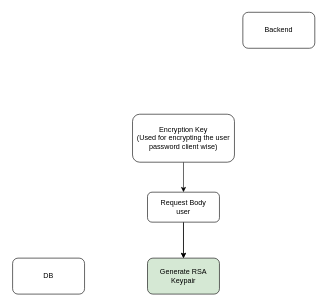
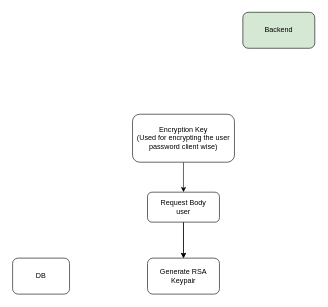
  <mxCell id="0" />
  <mxCell id="1" parent="0" />
- <mxCell id="2" value="Backend" style="rounded=1;whiteSpace=wrap;html=1;" vertex="1" parent="1"><mxGeometry x="404" y="20" width="120" height="60" as="geometry" /></mxCell>
+ <mxCell id="2" value="Backend" style="rounded=1;whiteSpace=wrap;html=1;fillColor=#d5e8d4;" vertex="1" parent="1"><mxGeometry x="404" y="20" width="120" height="60" as="geometry" /></mxCell>
  <mxCell id="3" style="edgeStyle=orthogonalEdgeStyle;rounded=0;orthogonalLoop=1;jettySize=auto;html=1;" edge="1" parent="1" source="4" target="8"><mxGeometry relative="1" as="geometry" /></mxCell>
  <mxCell id="4" value="&lt;div&gt;Encryption Key&lt;/div&gt;&lt;div&gt;(Used for encrypting the user password client wise)&lt;br&gt;&lt;/div&gt;" style="rounded=1;whiteSpace=wrap;html=1;" vertex="1" parent="1"><mxGeometry x="220" y="190" width="170" height="80" as="geometry" /></mxCell>
- <mxCell id="5" value="DB" style="rounded=1;whiteSpace=wrap;html=1;" vertex="1" parent="1"><mxGeometry x="20" y="430" width="120" height="60" as="geometry" /></mxCell>
+ <mxCell id="5" value="DB" style="rounded=1;whiteSpace=wrap;html=1;" vertex="1" parent="1"><mxGeometry x="20" y="430" width="95" height="60" as="geometry" /></mxCell>
  <mxCell id="6" value="" style="edgeStyle=orthogonalEdgeStyle;rounded=0;orthogonalLoop=1;jettySize=auto;html=1;" edge="1" parent="1" source="8" target="9"><mxGeometry relative="1" as="geometry" /></mxCell>
  <mxCell id="7" style="edgeStyle=orthogonalEdgeStyle;rounded=0;orthogonalLoop=1;jettySize=auto;html=1;" edge="1" parent="1" source="8" target="9"><mxGeometry relative="1" as="geometry" /></mxCell>
  <mxCell id="8" value="&lt;div&gt;Request Body&lt;/div&gt;&lt;div&gt;user&lt;br&gt;&lt;/div&gt;" style="rounded=1;whiteSpace=wrap;html=1;" vertex="1" parent="1"><mxGeometry x="245" y="320" width="120" height="50" as="geometry" /></mxCell>
- <mxCell id="9" value="Generate RSA Keypair" style="rounded=1;whiteSpace=wrap;html=1;fillColor=#d5e8d4;" vertex="1" parent="1"><mxGeometry x="245" y="430" width="120" height="60" as="geometry" /></mxCell>
+ <mxCell id="9" value="Generate RSA Keypair" style="rounded=1;whiteSpace=wrap;html=1;" vertex="1" parent="1"><mxGeometry x="245" y="430" width="120" height="60" as="geometry" /></mxCell>
